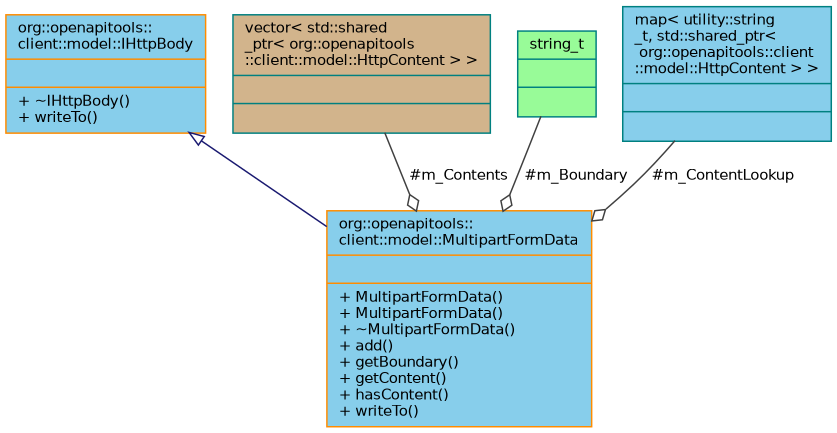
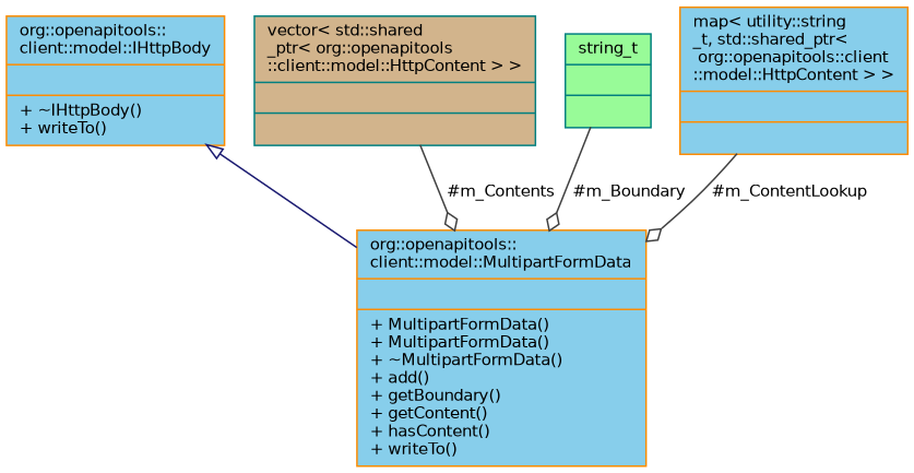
  digraph {
    node [color=darkorange fillcolor=skyblue fontname=Helvetica fontsize=10 shape=record style=filled]
    edge [color=grey25 fontname=Helvetica fontsize=10 labelfontname=Helvetica labelfontsize=10 style=solid arrowhead=odiamond]
    n1 [fontcolor=black height=0.2 label="{org::openapitools::\lclient::model::MultipartFormData\n||+ MultipartFormData()\l+ MultipartFormData()\l+ ~MultipartFormData()\l+ add()\l+ getBoundary()\l+ getContent()\l+ hasContent()\l+ writeTo()\l}" width=0.4]
    n2 [height=0.2 label="{org::openapitools::\lclient::model::IHttpBody\n||+ ~IHttpBody()\l+ writeTo()\l}" width=0.4]
    n3 [color=teal height=0.2 label="{vector\< std::shared\l_ptr\< org::openapitools\l::client::model::HttpContent \> \>\n||}" width=0.4 fillcolor=tan]
    n4 [color=teal height=0.2 label="{string_t\n||}" width=0.4 fillcolor=palegreen]
-   n5 [color=teal height=0.2 label="{map\< utility::string\l_t, std::shared_ptr\<\l org::openapitools::client\l::model::HttpContent \> \>\n||}" width=0.4]
+   n5 [height=0.2 label="{map\< utility::string\l_t, std::shared_ptr\<\l org::openapitools::client\l::model::HttpContent \> \>\n||}" width=0.4]
    n2 -> n1 [arrowtail=onormal color=midnightblue dir=back arrowhead=""]
    n3 -> n1 [label=" #m_Contents"]
    n4 -> n1 [label=" #m_Boundary"]
    n5 -> n1 [label=" #m_ContentLookup"]
  }
